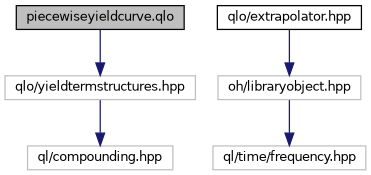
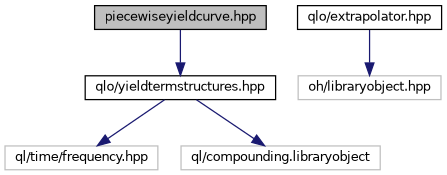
  digraph {
    node [color=black fillcolor=white fontname=Helvetica fontsize=10 shape=record style=filled]
    edge [color=midnightblue fontname=Helvetica fontsize=10 labelfontname=Helvetica labelfontsize=10 style=solid]
-   n1 [fillcolor=grey75 fontcolor=black height=0.2 label="piecewiseyieldcurve.qlo" width=0.4]
-   n2 [color=grey75 height=0.2 label="qlo/yieldtermstructures.hpp" width=0.4]
+   n1 [fillcolor=grey75 fontcolor=black height=0.2 label="piecewiseyieldcurve.hpp" width=0.4]
+   n2 [height=0.2 label="qlo/yieldtermstructures.hpp" width=0.4]
    n3 [color=grey75 height=0.2 label="ql/time/frequency.hpp" width=0.4]
-   n4 [color=grey75 height=0.2 label="ql/compounding.hpp" width=0.4]
+   n4 [color=grey75 height=0.2 label="ql/compounding.libraryobject" width=0.4]
    n5 [height=0.2 label="qlo/extrapolator.hpp" width=0.4]
    n6 [color=grey75 height=0.2 label="oh/libraryobject.hpp" width=0.4]
    n1 -> n2
-   n6 -> n3
+   n2 -> n3
    n2 -> n4
    n5 -> n6
  }
